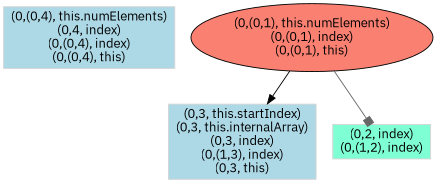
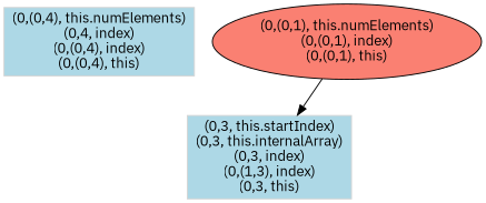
  digraph {
    fontname="IBM Plex Sans"
    node [color=".0 .0 .83" shape=box style=filled fillcolor=lightblue fontname="IBM Plex Sans"]
    edge [fontname="IBM Plex Sans"]
    n1 [label="(0,(0,4), this.numElements)\n(0,4, index)\n(0,(0,4), index)\n(0,(0,4), this)"]
    n2 [label="(0,3, this.startIndex)\n(0,3, this.internalArray)\n(0,3, index)\n(0,(1,3), index)\n(0,3, this)"]
-   n3 [label="(0,2, index)\n(0,(1,2), index)" fillcolor=aquamarine]
    n4 [label="(0,(0,1), this.numElements)\n(0,(0,1), index)\n(0,(0,1), this)" fillcolor=salmon color="" shape=""]
    n4 -> n2 [color=black arrowhead=normal]
-   n4 -> n3 [color=gray40 arrowhead=box]
  }
